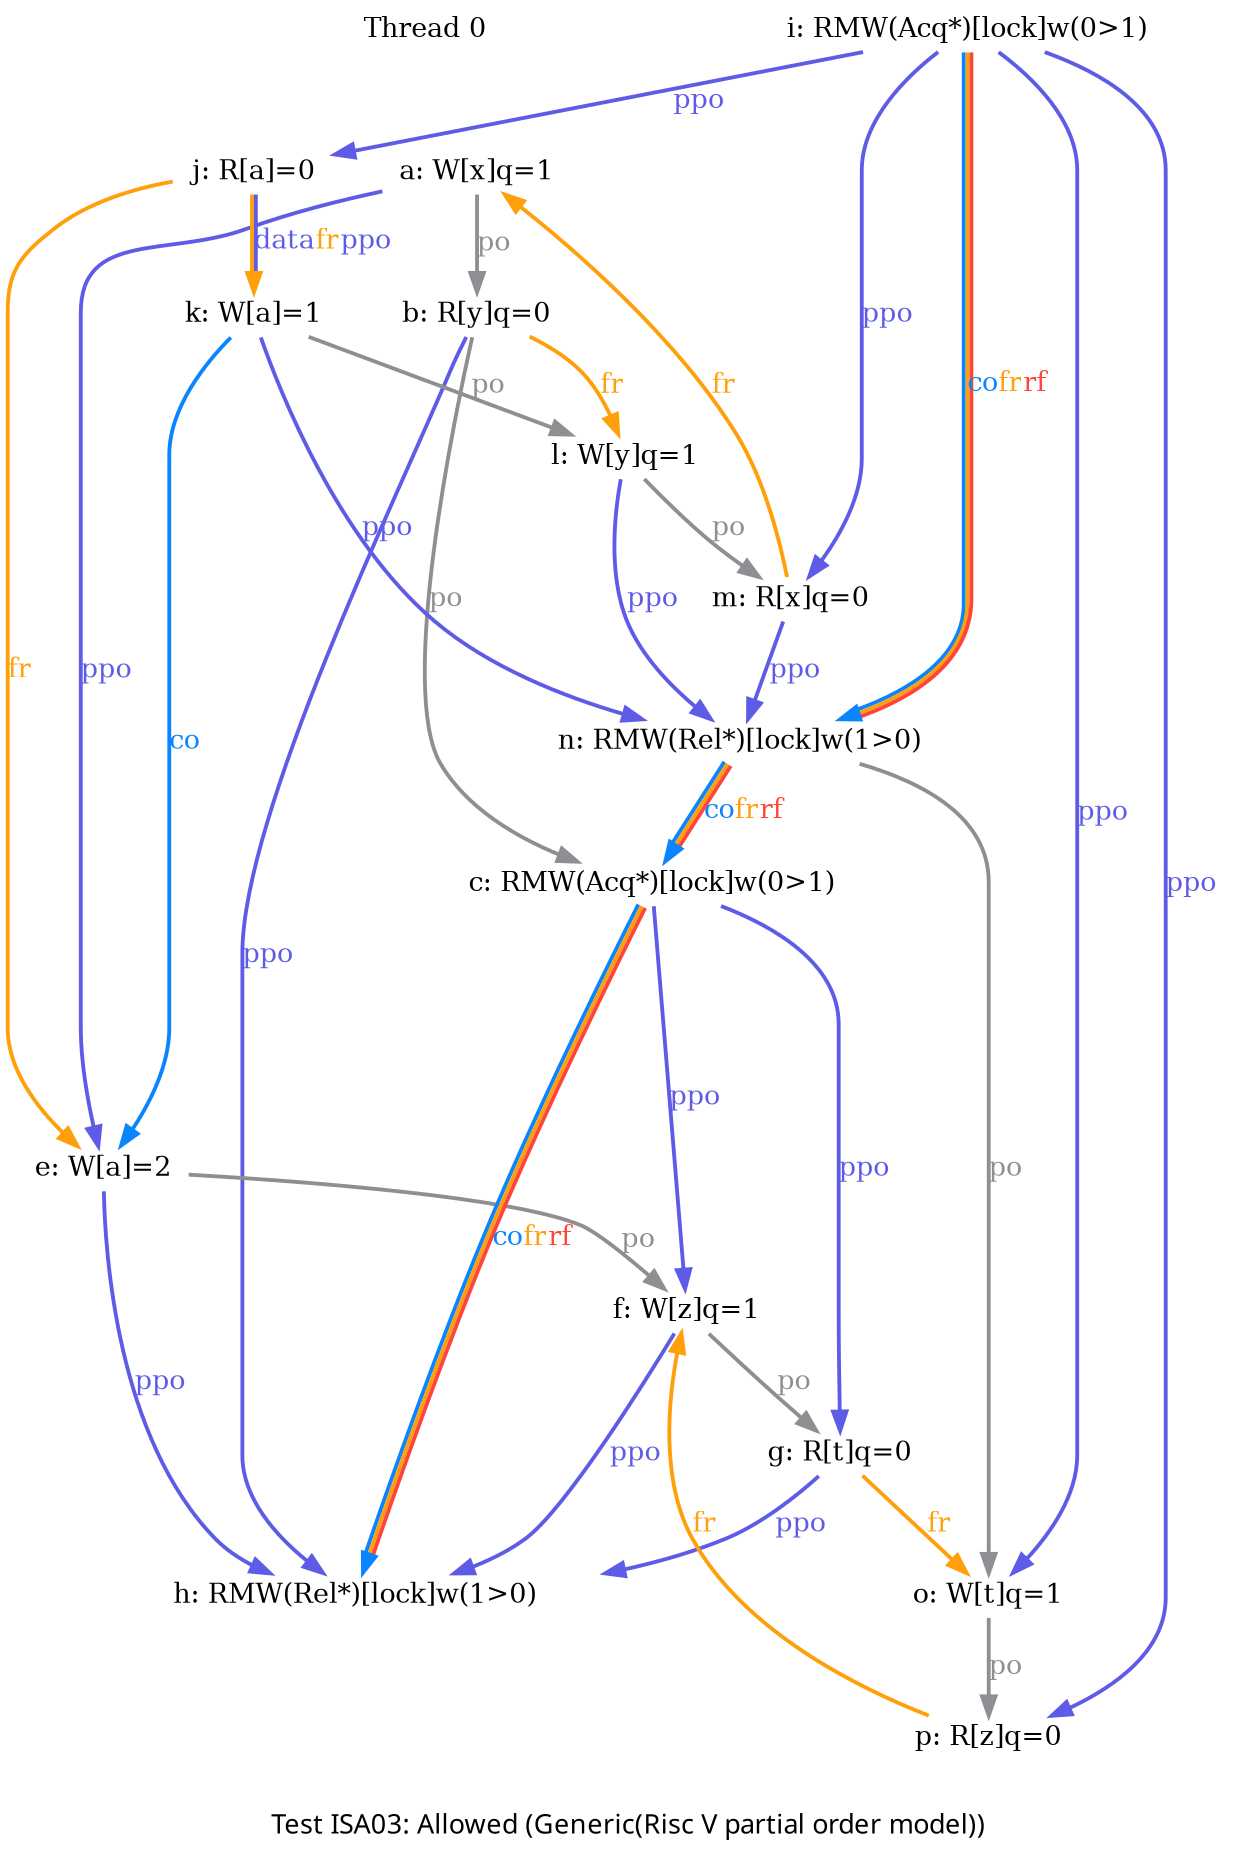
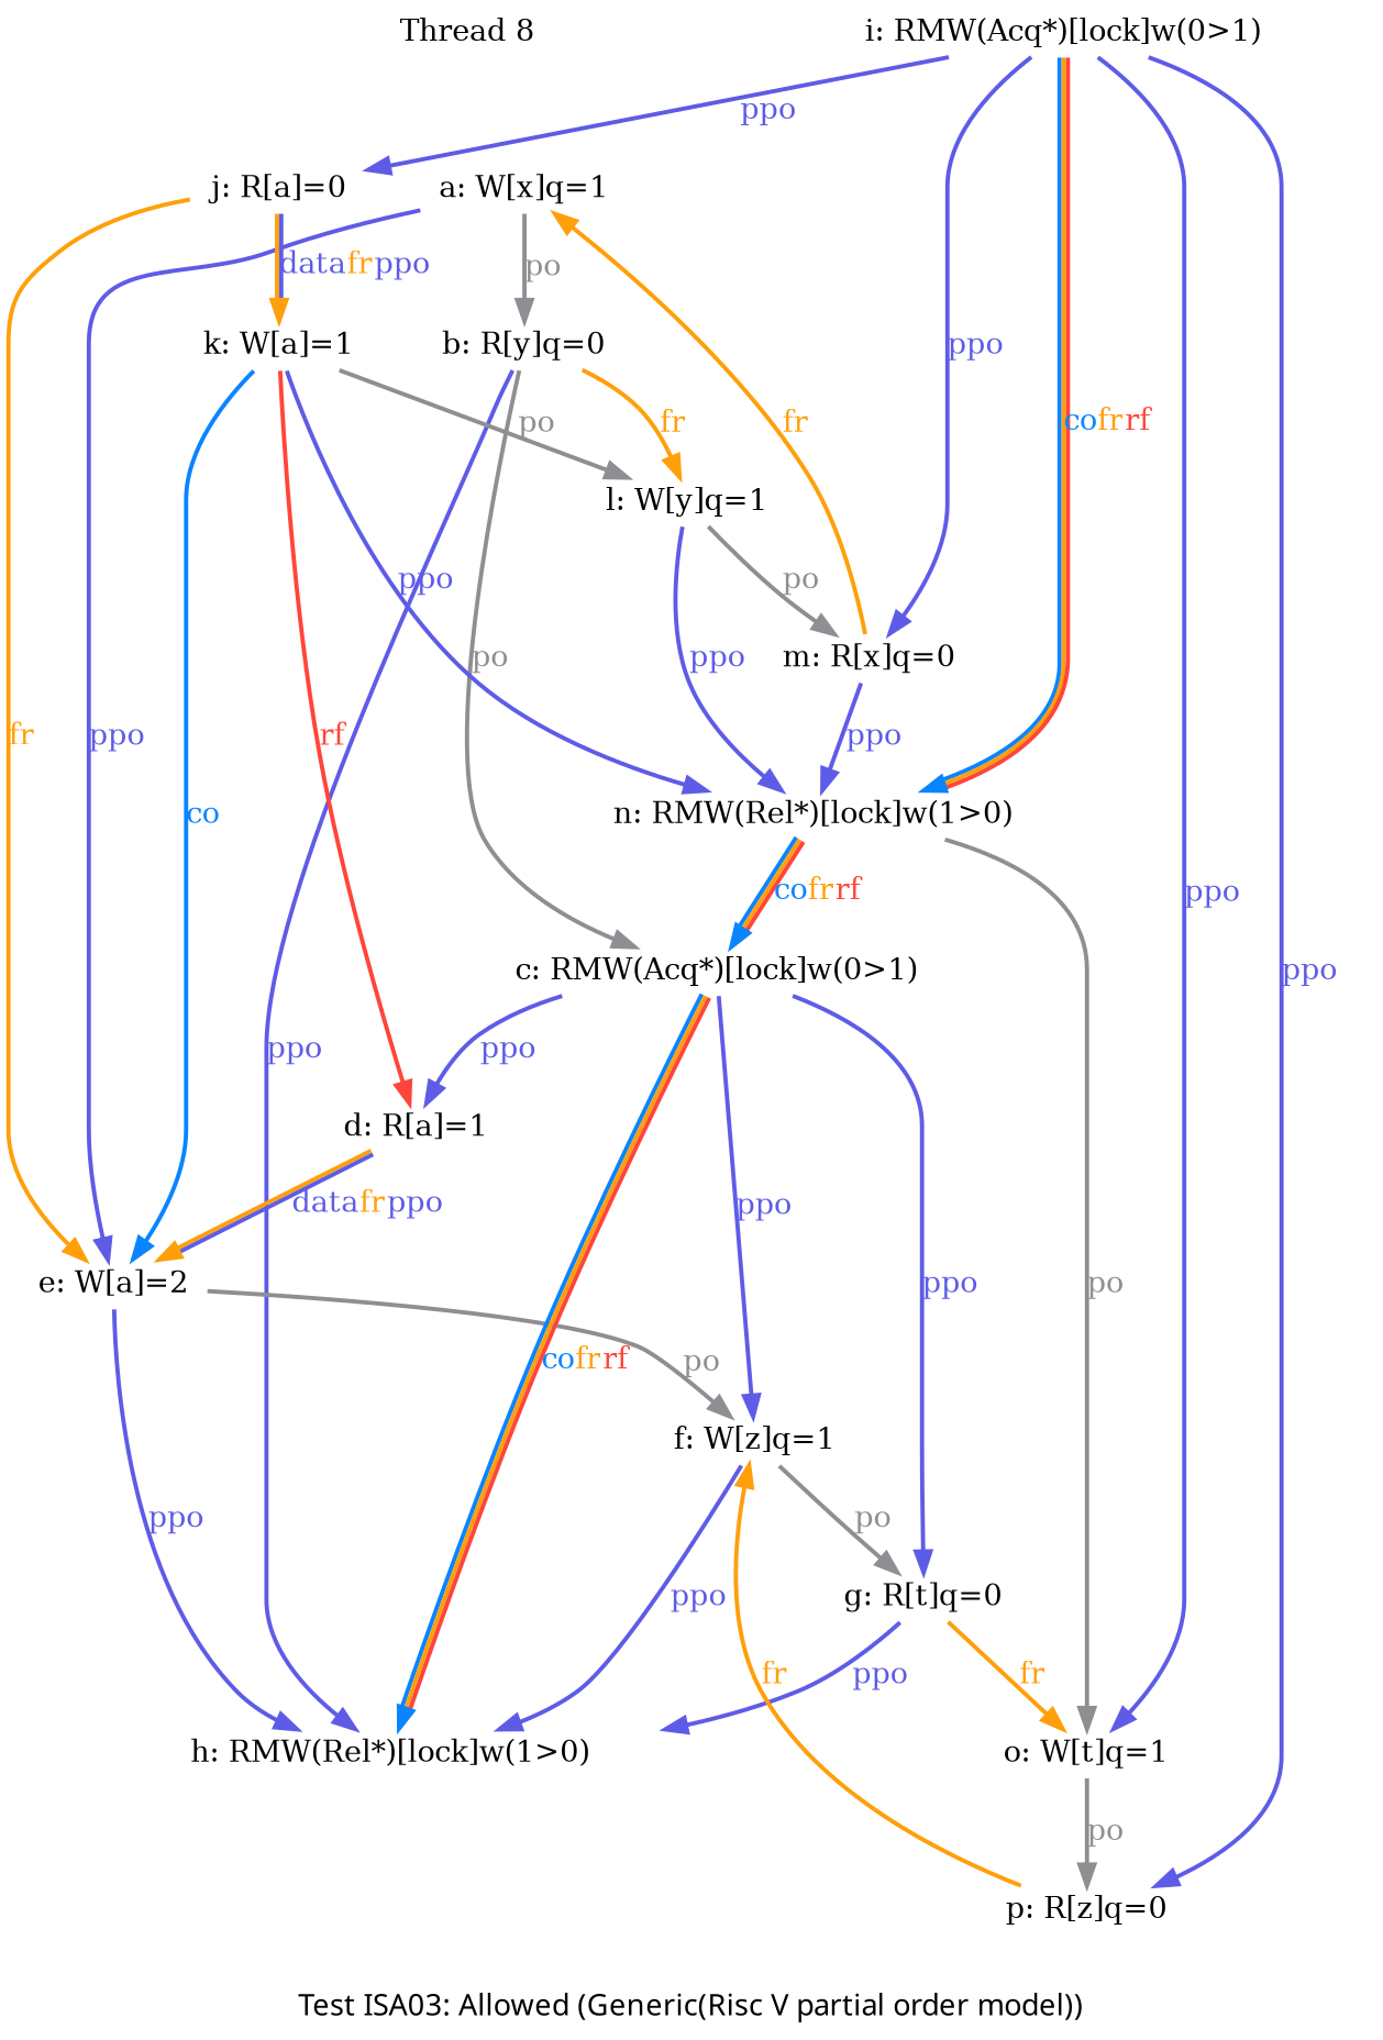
  digraph {
    fontname="SF Pro Display"
    fontsize=14
    label="Test ISA03: Allowed (Generic(Risc V partial order model))"
    splines=spline
    node [fixedsize=false fontsize=14 shape=none]
    edge [arrowsize=1.000000 color="#5E5CE6" fontsize=14 penwidth=2.000000]
-   n1 [fixedsize=true height=0.281250 label="Thread 0" width=3.250000]
+   n1 [fixedsize=true height=0.281250 label="Thread 8" width=3.250000]
    n2 [height=0.194444 label="a: W[x]q=1" width=1.361111]
    n3 [height=0.194444 label="b: R[y]q=0" width=1.361111]
    n4 [height=0.194444 label="e: W[a]=2" width=1.166667]
    n5 [height=0.194444 label="h: RMW(Rel*)[lock]w(1>0)" width=4.083333]
    n6 [height=0.194444 label="c: RMW(Acq*)[lock]w(0>1)" width=4.083333]
    n7 [height=0.194444 label="l: W[y]q=1" width=1.361111]
+   n8 [height=0.194444 label="d: R[a]=1" width=1.166667]
    n9 [height=0.194444 label="f: W[z]q=1" width=1.361111]
    n10 [height=0.194444 label="g: R[t]q=0" width=1.361111]
    n11 [height=0.194444 label="m: R[x]q=0" width=1.361111]
    n12 [height=0.194444 label="n: RMW(Rel*)[lock]w(1>0)" width=4.083333]
    n13 [height=0.194444 label="o: W[t]q=1" width=1.361111]
    n14 [height=0.194444 label="p: R[z]q=0" width=1.361111]
    n15 [height=0.194444 label="i: RMW(Acq*)[lock]w(0>1)" width=4.083333]
    n16 [height=0.194444 label="j: R[a]=0" width=1.166667]
    n17 [height=0.194444 label="k: W[a]=1" width=1.166667]
    n2 -> n3 [color="#8E8E93" label=<<font color="#8E8E93">po</font>>]
    n2 -> n4 [label=<<font color="#5E5CE6">ppo</font>>]
    n3 -> n5 [label=<<font color="#5E5CE6">ppo</font>>]
    n3 -> n6 [color="#8E8E93" label=<<font color="#8E8E93">po</font>>]
    n3 -> n7 [color="#FF9F0A" label=<<font color="#FF9F0A">fr</font>>]
    n4 -> n5 [label=<<font color="#5E5CE6">ppo</font>>]
    n4 -> n9 [color="#8E8E93" label=<<font color="#8E8E93">po</font>>]
    n6 -> n5 [color="#0A84FF:#FF9F0A:#FF453A" label=<<font color="#0A84FF">co</font><font color="#FF9F0A">fr</font><font color="#FF453A">rf</font>>]
+   n6 -> n8 [label=<<font color="#5E5CE6">ppo</font>>]
    n6 -> n9 [label=<<font color="#5E5CE6">ppo</font>>]
    n6 -> n10 [label=<<font color="#5E5CE6">ppo</font>>]
    n7 -> n11 [color="#8E8E93" label=<<font color="#8E8E93">po</font>>]
    n7 -> n12 [label=<<font color="#5E5CE6">ppo</font>>]
+   n8 -> n4 [color="#FF9F0A:#5E5CE6" label=<<font color="#5E5CE6">data</font><font color="#FF9F0A">fr</font><font color="#5E5CE6">ppo</font>>]
    n9 -> n5 [label=<<font color="#5E5CE6">ppo</font>>]
    n9 -> n10 [color="#8E8E93" label=<<font color="#8E8E93">po</font>>]
    n10 -> n5 [label=<<font color="#5E5CE6">ppo</font>>]
    n10 -> n13 [color="#FF9F0A" label=<<font color="#FF9F0A">fr</font>>]
    n11 -> n2 [color="#FF9F0A" label=<<font color="#FF9F0A">fr</font>>]
    n11 -> n12 [label=<<font color="#5E5CE6">ppo</font>>]
    n12 -> n6 [color="#0A84FF:#FF9F0A:#FF453A" label=<<font color="#0A84FF">co</font><font color="#FF9F0A">fr</font><font color="#FF453A">rf</font>>]
    n12 -> n13 [color="#8E8E93" label=<<font color="#8E8E93">po</font>>]
    n13 -> n14 [color="#8E8E93" label=<<font color="#8E8E93">po</font>>]
    n14 -> n9 [color="#FF9F0A" label=<<font color="#FF9F0A">fr</font>>]
    n15 -> n11 [label=<<font color="#5E5CE6">ppo</font>>]
    n15 -> n12 [color="#0A84FF:#FF9F0A:#FF453A" label=<<font color="#0A84FF">co</font><font color="#FF9F0A">fr</font><font color="#FF453A">rf</font>>]
    n15 -> n13 [label=<<font color="#5E5CE6">ppo</font>>]
    n15 -> n14 [label=<<font color="#5E5CE6">ppo</font>>]
    n15 -> n16 [label=<<font color="#5E5CE6">ppo</font>>]
    n16 -> n4 [color="#FF9F0A" label=<<font color="#FF9F0A">fr</font>>]
    n16 -> n17 [color="#FF9F0A:#5E5CE6" label=<<font color="#5E5CE6">data</font><font color="#FF9F0A">fr</font><font color="#5E5CE6">ppo</font>>]
    n17 -> n4 [color="#0A84FF" label=<<font color="#0A84FF">co</font>>]
    n17 -> n7 [color="#8E8E93" label=<<font color="#8E8E93">po</font>>]
+   n17 -> n8 [color="#FF453A" label=<<font color="#FF453A">rf</font>>]
    n17 -> n12 [label=<<font color="#5E5CE6">ppo</font>>]
  }
